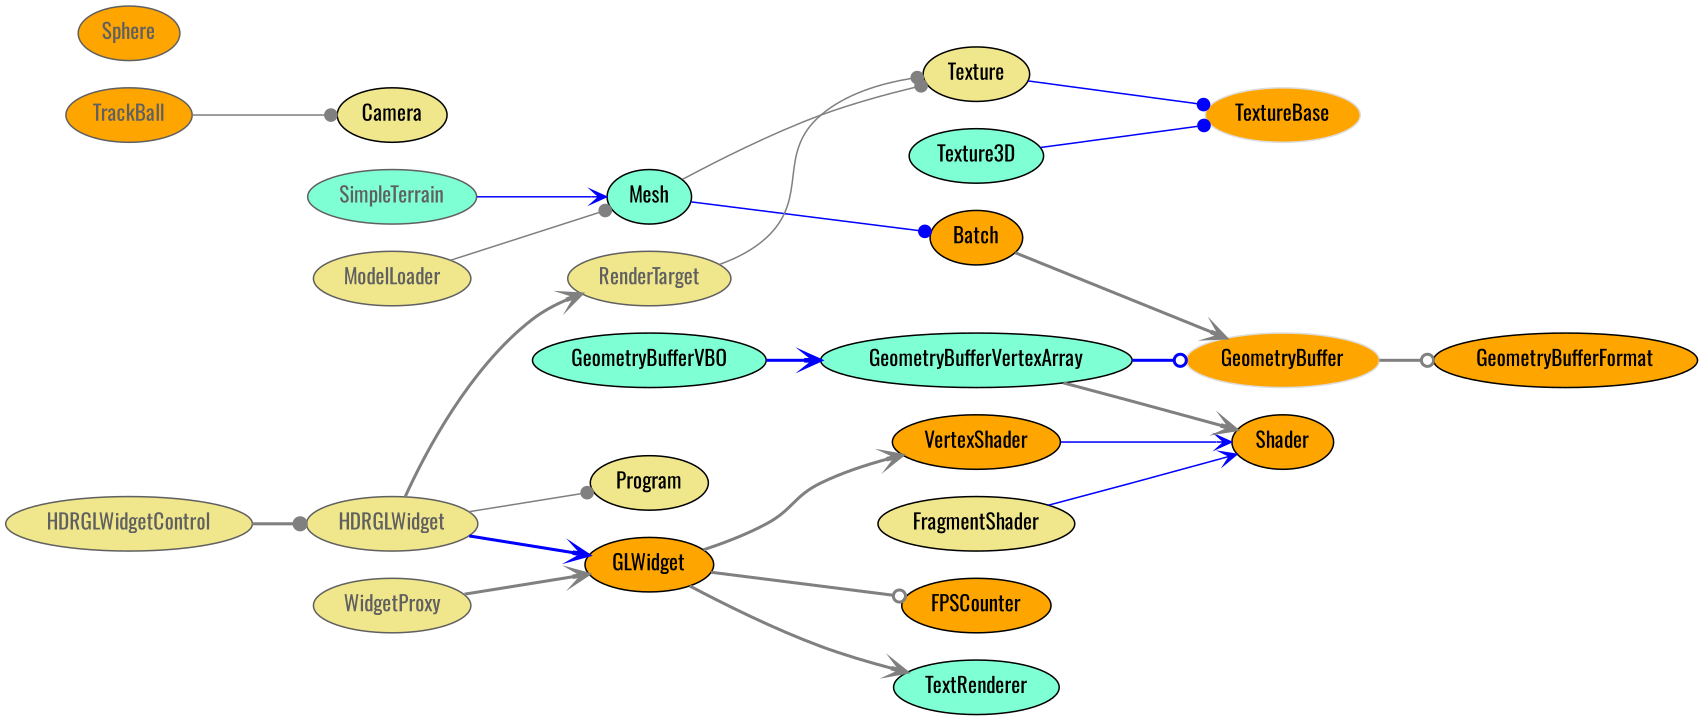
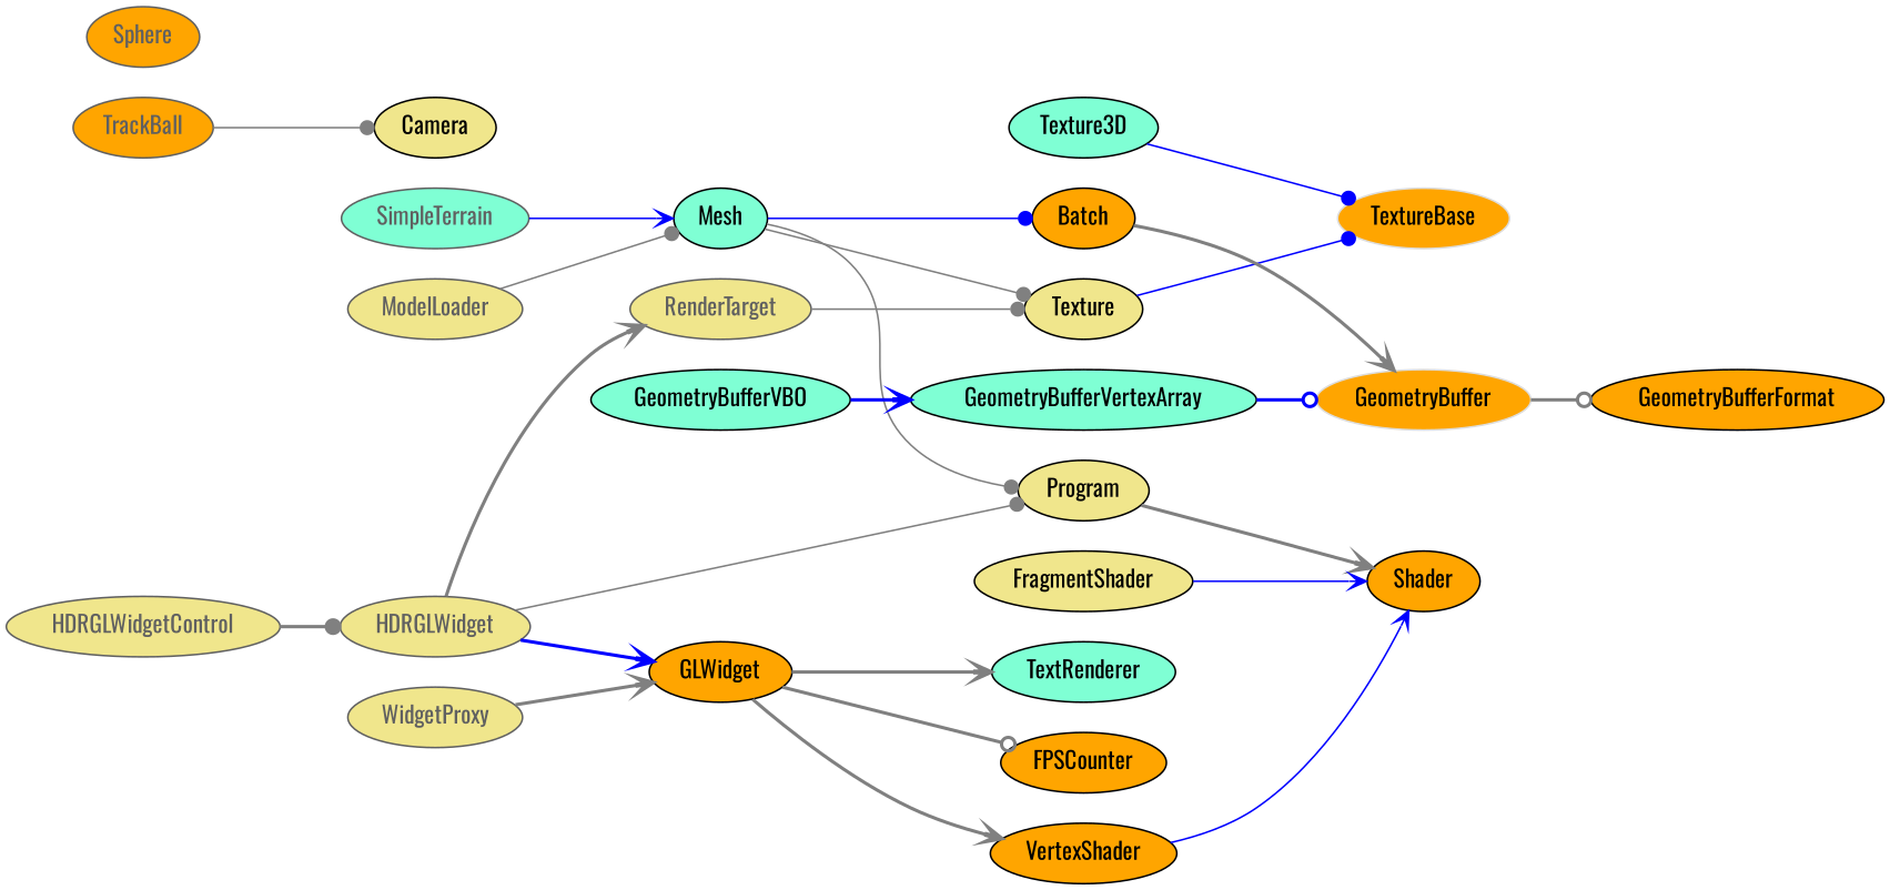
  strict digraph {
    fontname=Oswald
    rankdir=LR
    node [color="#000000" fillcolor=orange fontname=Oswald style=filled]
    edge [arrowhead=vee color="#808080" fontname=Oswald style=bold weight=1]
    TextureBase [color="#dddddd"]
    Program [fillcolor=khaki]
    Shader
    Texture [fillcolor=khaki]
    Texture3D [fillcolor=aquamarine]
    VertexShader
    FragmentShader [fillcolor=khaki]
    GeometryBuffer [color="#dddddd"]
    Batch
    GeometryBufferFormat
    Camera [fillcolor=khaki]
    GLWidget
    FPSCounter
    TextRenderer [fillcolor=aquamarine]
    Mesh [fillcolor=aquamarine]
    GeometryBufferVertexArray [fillcolor=aquamarine]
    GeometryBufferVBO [fillcolor=aquamarine]
    RenderTarget [color="#606060" fillcolor=khaki fontcolor="#606060"]
    SimpleTerrain [color="#606060" fillcolor=aquamarine fontcolor="#606060"]
    Sphere [color="#606060" fontcolor="#606060"]
    TrackBall [color="#606060" fontcolor="#606060"]
    HDRGLWidget [color="#606060" fillcolor=khaki fontcolor="#606060"]
    ModelLoader [color="#606060" fillcolor=khaki fontcolor="#606060"]
    WidgetProxy [color="#606060" fillcolor=khaki fontcolor="#606060"]
    HDRGLWidgetControl [color="#606060" fillcolor=khaki fontcolor="#606060"]
-   GeometryBufferVertexArray -> Shader
+   Program -> Shader
    Texture -> TextureBase [arrowhead=dot color=blue style=solid weight=3]
    Texture3D -> TextureBase [arrowhead=dot color=blue style=solid weight=3]
    VertexShader -> Shader [color=blue style=solid weight=3]
    FragmentShader -> Shader [color=blue style=solid weight=3]
    GeometryBuffer -> GeometryBufferFormat [arrowhead=odot]
    Batch -> GeometryBuffer
    GLWidget -> VertexShader
    GLWidget -> FPSCounter [arrowhead=odot]
    GLWidget -> TextRenderer
+   Mesh -> Program [arrowhead=dot style=solid]
    Mesh -> Texture [arrowhead=dot style=solid]
    Mesh -> Batch [arrowhead=dot color=blue style=solid weight=3]
    GeometryBufferVertexArray -> GeometryBuffer [arrowhead=odot color=blue weight=3]
    GeometryBufferVBO -> GeometryBufferVertexArray [color=blue weight=3]
    RenderTarget -> Texture [arrowhead=dot style=solid]
    SimpleTerrain -> Mesh [color=blue style=solid weight=3]
    TrackBall -> Camera [arrowhead=dot style=solid]
    HDRGLWidget -> Program [arrowhead=dot style=solid]
    HDRGLWidget -> GLWidget [color=blue weight=3]
    HDRGLWidget -> RenderTarget
    ModelLoader -> Mesh [arrowhead=dot style=solid]
    WidgetProxy -> GLWidget
    HDRGLWidgetControl -> HDRGLWidget [arrowhead=dot]
  }
